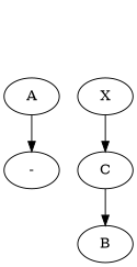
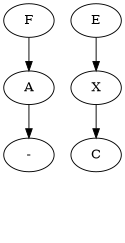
  strict digraph {
    A
    "-"
    C
-   B
    X
+   F
+   E
    A -> "-" [weight=10]
-   C -> B [weight=20]
    X -> C [weight=150]
+   F -> A [weight=5]
+   E -> X [weight=90]
  }
